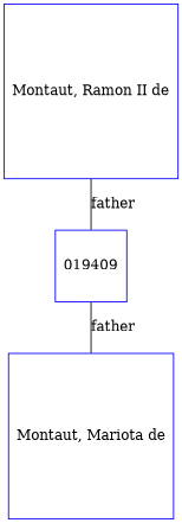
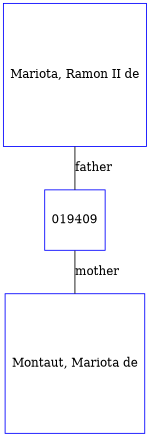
  digraph {
    node [color=blue regular=1 shape=box]
    edge [arrowsize=0.0 dir=none]
-   n1 [label="Montaut, Ramon II de"]
+   n1 [label="Mariota, Ramon II de"]
    n2 [label=019409]
    n3 [label="Montaut, Mariota de"]
    n1 -> n2 [label=father]
-   n2 -> n3 [label=father]
+   n2 -> n3 [label=mother]
  }
